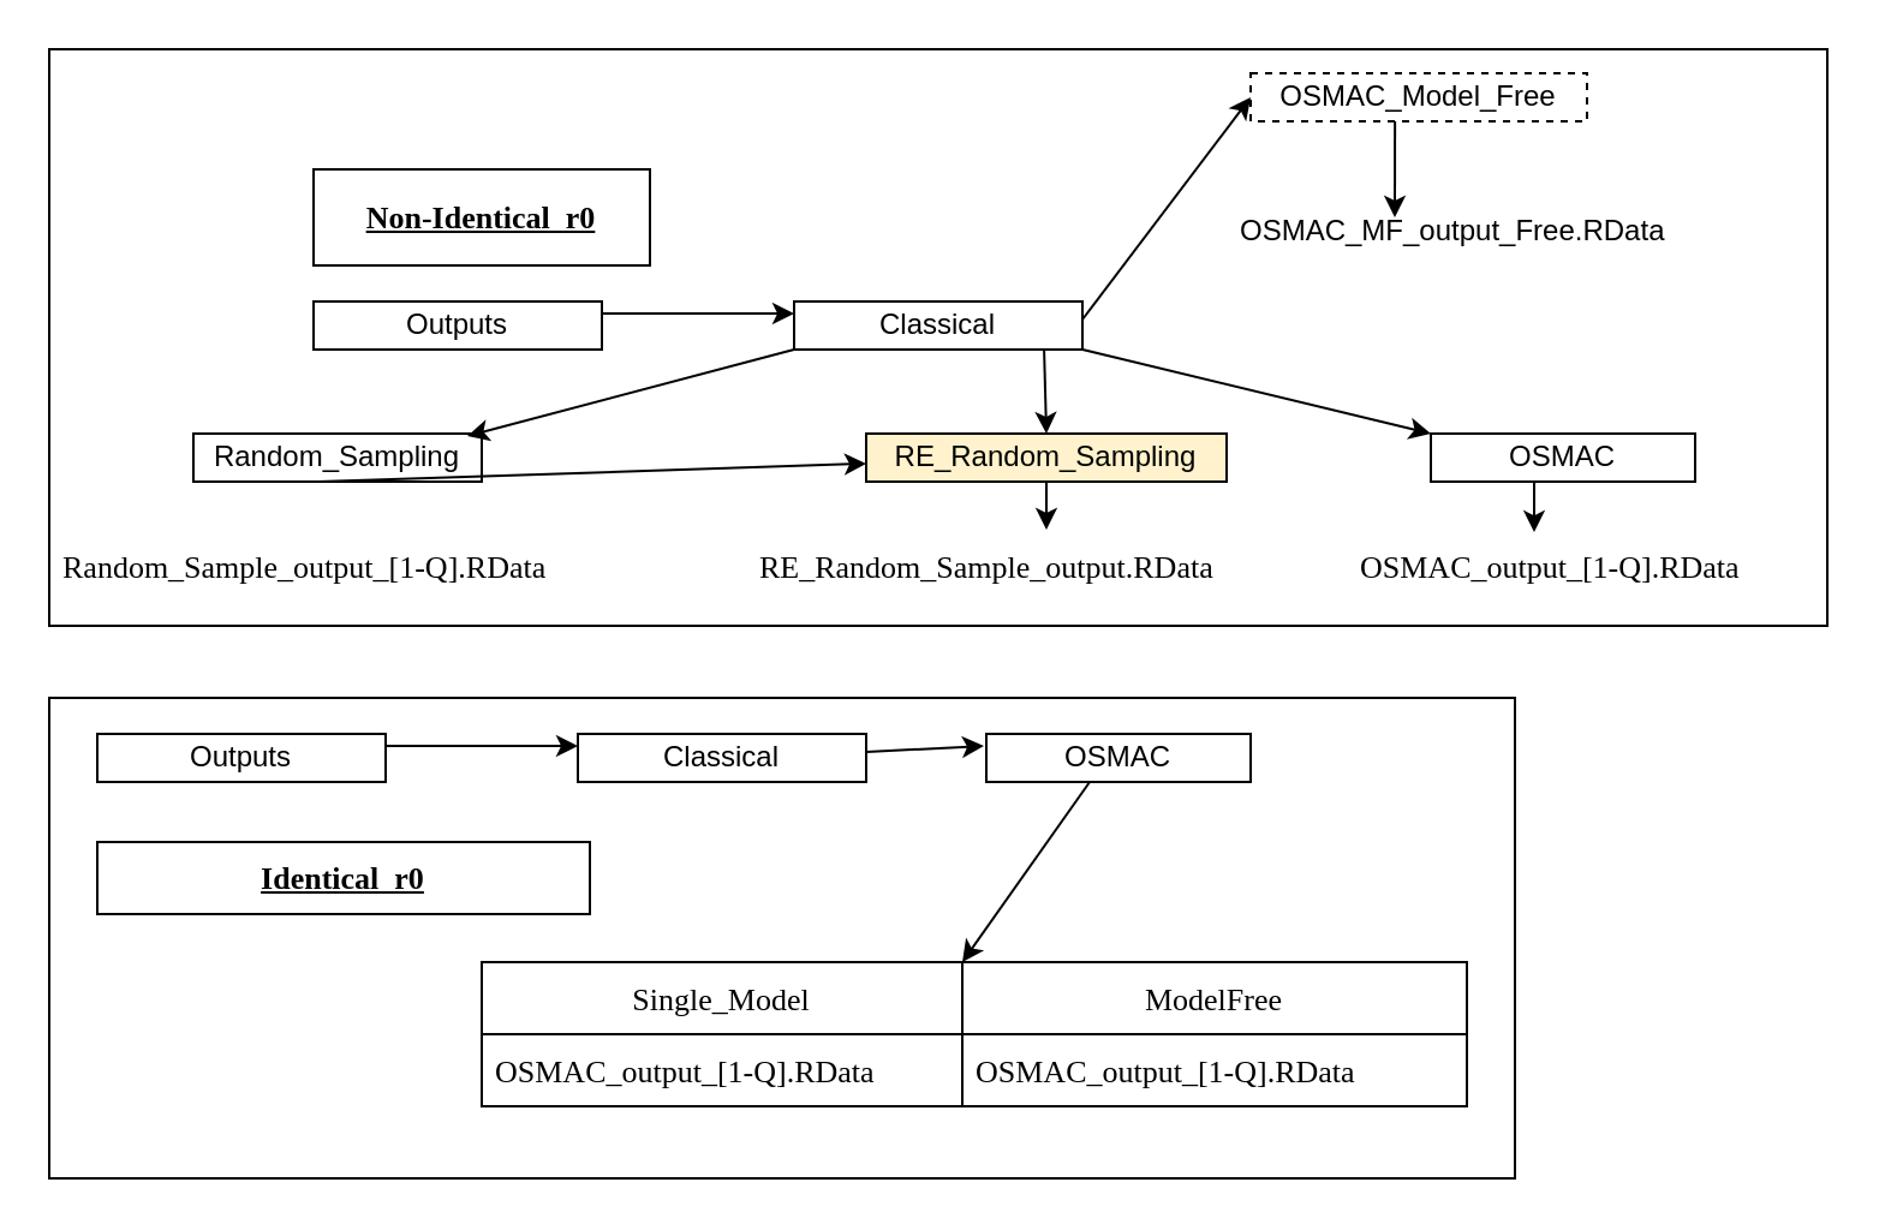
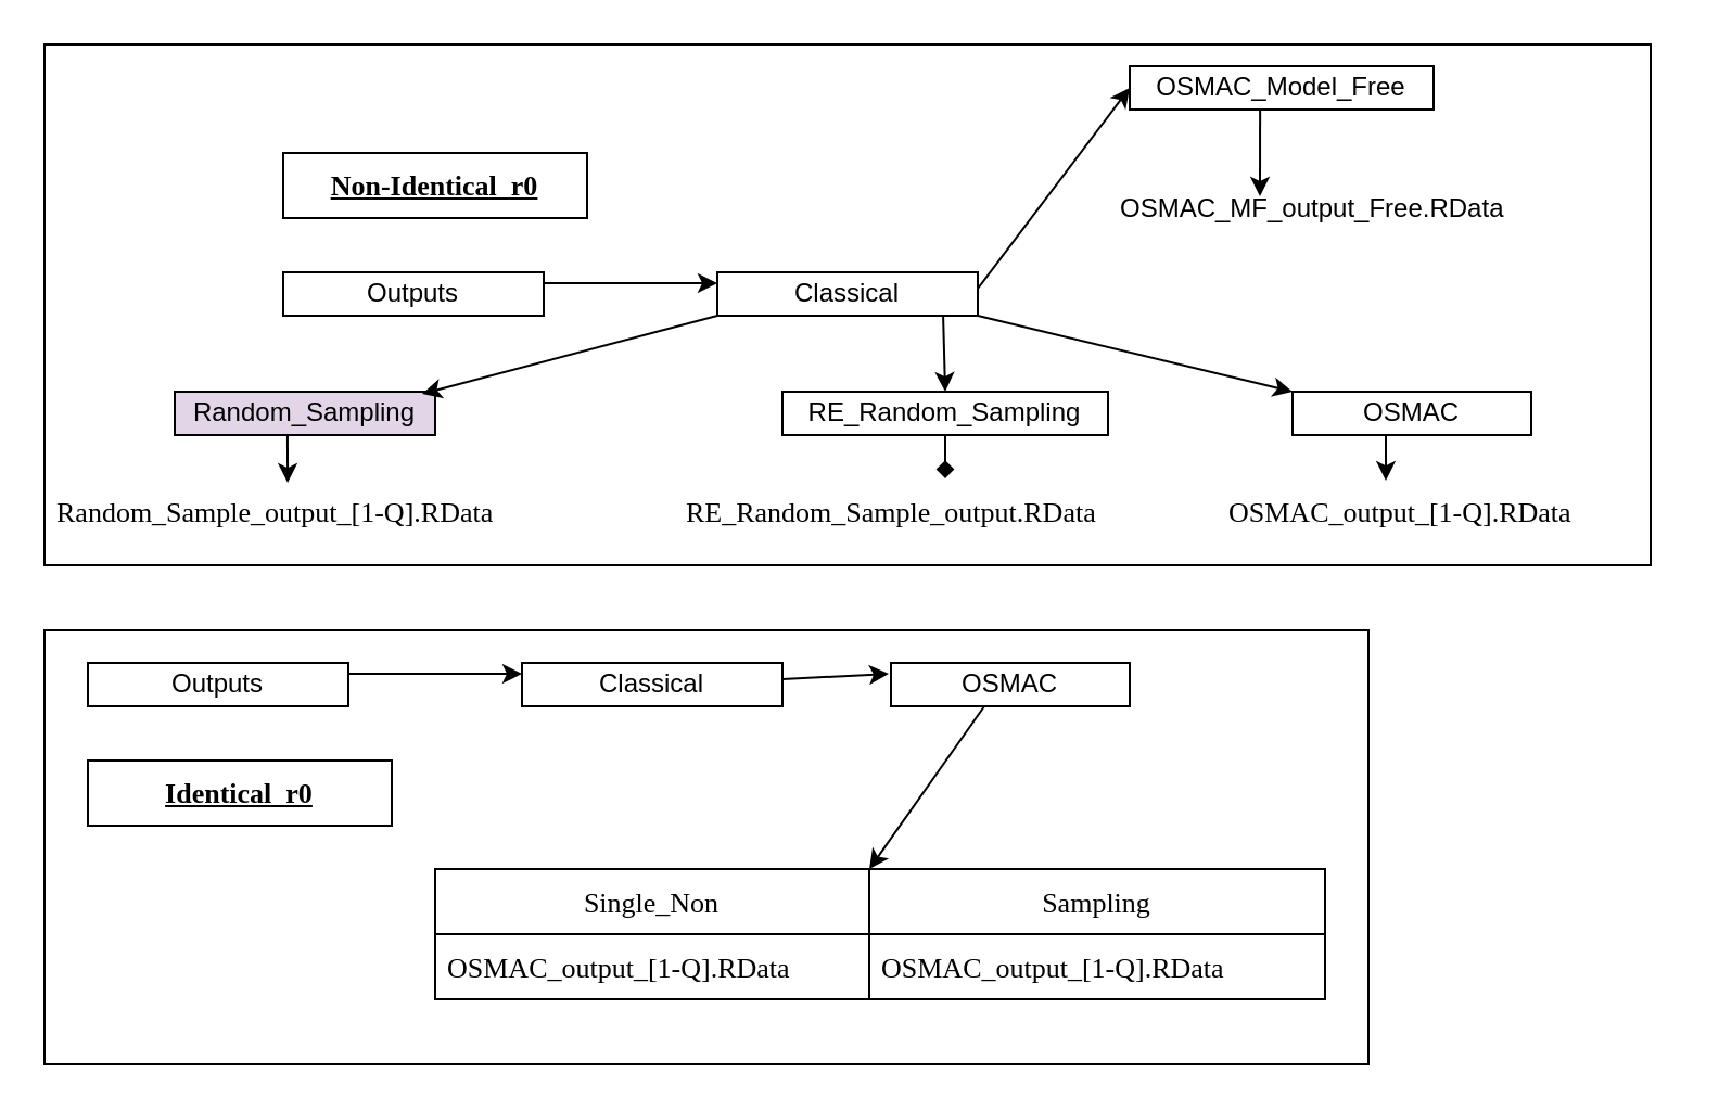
  <mxCell id="0" />
  <mxCell id="1" parent="0" />
  <mxCell id="2" value="" style="rounded=0;whiteSpace=wrap;html=1;fontFamily=Verdana;fontSize=13;fontColor=#000000;" parent="1" vertex="1"><mxGeometry x="20" y="20" width="740" height="240" as="geometry" /></mxCell>
  <mxCell id="3" value="Outputs" style="rounded=0;whiteSpace=wrap;html=1;" parent="1" vertex="1"><mxGeometry x="130" y="125" width="120" height="20" as="geometry" /></mxCell>
  <mxCell id="4" value="Classical" style="rounded=0;whiteSpace=wrap;html=1;" parent="1" vertex="1"><mxGeometry x="330" y="125" width="120" height="20" as="geometry" /></mxCell>
- <mxCell id="5" value="Random_Sampling" style="rounded=0;whiteSpace=wrap;html=1;" parent="1" vertex="1"><mxGeometry x="80" y="180" width="120" height="20" as="geometry" /></mxCell>
- <mxCell id="6" value="RE_Random_Sampling" style="rounded=0;whiteSpace=wrap;html=1;fillColor=#fff2cc;" parent="1" vertex="1"><mxGeometry x="360" y="180" width="150" height="20" as="geometry" /></mxCell>
+ <mxCell id="5" value="Random_Sampling" style="rounded=0;whiteSpace=wrap;html=1;fillColor=#e1d5e7;" parent="1" vertex="1"><mxGeometry x="80" y="180" width="120" height="20" as="geometry" /></mxCell>
+ <mxCell id="6" value="RE_Random_Sampling" style="rounded=0;whiteSpace=wrap;html=1;" parent="1" vertex="1"><mxGeometry x="360" y="180" width="150" height="20" as="geometry" /></mxCell>
  <mxCell id="7" value="OSMAC" style="rounded=0;whiteSpace=wrap;html=1;" parent="1" vertex="1"><mxGeometry x="595" y="180" width="110" height="20" as="geometry" /></mxCell>
  <mxCell id="8" value="" style="endArrow=classic;html=1;exitX=1;exitY=0.25;exitDx=0;exitDy=0;" parent="1" source="3" edge="1"><mxGeometry width="50" height="50" relative="1" as="geometry"><mxPoint x="280" y="180" as="sourcePoint" /><mxPoint x="330" y="130" as="targetPoint" /></mxGeometry></mxCell>
  <mxCell id="9" value="" style="endArrow=classic;html=1;exitX=1;exitY=0.25;exitDx=0;exitDy=0;entryX=0;entryY=0.5;entryDx=0;entryDy=0;" parent="1" edge="1" target="14"><mxGeometry width="50" height="50" relative="1" as="geometry"><mxPoint x="450" y="132.5" as="sourcePoint" /><mxPoint x="499" y="130" as="targetPoint" /></mxGeometry></mxCell>
  <mxCell id="10" value="" style="endArrow=classic;html=1;exitX=0;exitY=1;exitDx=0;exitDy=0;entryX=0.95;entryY=0.05;entryDx=0;entryDy=0;entryPerimeter=0;" parent="1" source="4" target="5" edge="1"><mxGeometry width="50" height="50" relative="1" as="geometry"><mxPoint x="500" y="150" as="sourcePoint" /><mxPoint x="215" y="250" as="targetPoint" /></mxGeometry></mxCell>
  <mxCell id="11" value="" style="endArrow=classic;html=1;exitX=0.867;exitY=1;exitDx=0;exitDy=0;entryX=0.5;entryY=0;entryDx=0;entryDy=0;exitPerimeter=0;" parent="1" source="4" target="6" edge="1"><mxGeometry width="50" height="50" relative="1" as="geometry"><mxPoint x="531.95" y="152.01" as="sourcePoint" /><mxPoint x="982" y="412.52" as="targetPoint" /></mxGeometry></mxCell>
  <mxCell id="12" value="" style="endArrow=classic;html=1;exitX=1;exitY=1;exitDx=0;exitDy=0;entryX=0;entryY=0;entryDx=0;entryDy=0;" parent="1" source="4" edge="1" target="7"><mxGeometry width="50" height="50" relative="1" as="geometry"><mxPoint x="641" y="150.99" as="sourcePoint" /><mxPoint x="641" y="180" as="targetPoint" /></mxGeometry></mxCell>
- <mxCell id="13" value="&lt;b&gt;&lt;u&gt;Non-Identical_r0&lt;/u&gt;&lt;/b&gt;" style="rounded=0;whiteSpace=wrap;html=1;fontFamily=Verdana;fontSize=13;fontColor=#000000;" parent="1" vertex="1"><mxGeometry x="130" y="70" width="140" height="40" as="geometry" /></mxCell>
- <mxCell id="14" value="OSMAC_Model_Free" style="rounded=0;whiteSpace=wrap;html=1;dashed=1;" parent="1" vertex="1"><mxGeometry x="520" y="30" width="140" height="20" as="geometry" /></mxCell>
- <mxCell id="15" value="" style="endArrow=classic;html=1;rounded=0;fontFamily=Verdana;fontSize=13;fontColor=#000000;exitX=0.5;exitY=1;exitDx=0;exitDy=0;" parent="1" source="6" target="30" edge="1"><mxGeometry width="50" height="50" relative="1" as="geometry"><mxPoint x="510" y="370" as="sourcePoint" /><mxPoint x="175" y="340" as="targetPoint" /></mxGeometry></mxCell>
+ <mxCell id="13" value="&lt;b&gt;&lt;u&gt;Non-Identical_r0&lt;/u&gt;&lt;/b&gt;" style="rounded=0;whiteSpace=wrap;html=1;fontFamily=Verdana;fontSize=13;fontColor=#000000;" parent="1" vertex="1"><mxGeometry x="130" y="70" width="140" height="30" as="geometry" /></mxCell>
+ <mxCell id="14" value="OSMAC_Model_Free" style="rounded=0;whiteSpace=wrap;html=1;" parent="1" vertex="1"><mxGeometry x="520" y="30" width="140" height="20" as="geometry" /></mxCell>
+ <mxCell id="15" value="" style="endArrow=diamond;html=1;rounded=0;fontFamily=Verdana;fontSize=13;fontColor=#000000;exitX=0.5;exitY=1;exitDx=0;exitDy=0;" parent="1" source="6" target="30" edge="1"><mxGeometry width="50" height="50" relative="1" as="geometry"><mxPoint x="510" y="370" as="sourcePoint" /><mxPoint x="175" y="340" as="targetPoint" /></mxGeometry></mxCell>
  <mxCell id="16" value="" style="endArrow=classic;html=1;rounded=0;fontFamily=Verdana;fontSize=13;fontColor=#000000;exitX=0.391;exitY=1;exitDx=0;exitDy=0;exitPerimeter=0;entryX=0.425;entryY=0.017;entryDx=0;entryDy=0;entryPerimeter=0;" parent="1" source="7" edge="1"><mxGeometry width="50" height="50" relative="1" as="geometry"><mxPoint x="510" y="370" as="sourcePoint" /><mxPoint x="638" y="221.02" as="targetPoint" /></mxGeometry></mxCell>
  <mxCell id="17" value="" style="rounded=0;whiteSpace=wrap;html=1;fontFamily=Verdana;fontSize=13;fontColor=#000000;" parent="1" vertex="1"><mxGeometry x="20" y="290" width="610" height="200" as="geometry" /></mxCell>
  <mxCell id="18" value="Outputs" style="rounded=0;whiteSpace=wrap;html=1;" parent="1" vertex="1"><mxGeometry x="40" y="305" width="120" height="20" as="geometry" /></mxCell>
  <mxCell id="19" value="Classical" style="rounded=0;whiteSpace=wrap;html=1;" parent="1" vertex="1"><mxGeometry x="240" y="305" width="120" height="20" as="geometry" /></mxCell>
  <mxCell id="20" value="OSMAC" style="rounded=0;whiteSpace=wrap;html=1;" parent="1" vertex="1"><mxGeometry x="410" y="305" width="110" height="20" as="geometry" /></mxCell>
  <mxCell id="21" value="" style="endArrow=classic;html=1;exitX=1;exitY=0.25;exitDx=0;exitDy=0;" parent="1" source="18" edge="1"><mxGeometry width="50" height="50" relative="1" as="geometry"><mxPoint x="190" y="360" as="sourcePoint" /><mxPoint x="240" y="310" as="targetPoint" /></mxGeometry></mxCell>
  <mxCell id="22" value="" style="endArrow=classic;html=1;exitX=1;exitY=0.25;exitDx=0;exitDy=0;" parent="1" edge="1"><mxGeometry width="50" height="50" relative="1" as="geometry"><mxPoint x="360" y="312.5" as="sourcePoint" /><mxPoint x="409" y="310" as="targetPoint" /></mxGeometry></mxCell>
- <mxCell id="23" value="&lt;b&gt;&lt;u&gt;Identical_r0&lt;/u&gt;&lt;/b&gt;" style="rounded=0;whiteSpace=wrap;html=1;fontFamily=Verdana;fontSize=13;fontColor=#000000;" parent="1" vertex="1"><mxGeometry x="40" y="350" width="205" height="30" as="geometry" /></mxCell>
- <mxCell id="24" value="Single_Model" style="swimlane;fontStyle=0;childLayout=stackLayout;horizontal=1;startSize=30;horizontalStack=0;resizeParent=1;resizeParentMax=0;resizeLast=0;collapsible=1;marginBottom=0;fontFamily=Verdana;fontSize=13;fontColor=#000000;" parent="1" vertex="1"><mxGeometry x="200" y="400" width="200" height="60" as="geometry" /></mxCell>
+ <mxCell id="23" value="&lt;b&gt;&lt;u&gt;Identical_r0&lt;/u&gt;&lt;/b&gt;" style="rounded=0;whiteSpace=wrap;html=1;fontFamily=Verdana;fontSize=13;fontColor=#000000;" parent="1" vertex="1"><mxGeometry x="40" y="350" width="140" height="30" as="geometry" /></mxCell>
+ <mxCell id="24" value="Single_Non" style="swimlane;fontStyle=0;childLayout=stackLayout;horizontal=1;startSize=30;horizontalStack=0;resizeParent=1;resizeParentMax=0;resizeLast=0;collapsible=1;marginBottom=0;fontFamily=Verdana;fontSize=13;fontColor=#000000;" parent="1" vertex="1"><mxGeometry x="200" y="400" width="200" height="60" as="geometry" /></mxCell>
  <mxCell id="25" value="OSMAC_output_[1-Q].RData" style="text;strokeColor=none;fillColor=none;align=left;verticalAlign=middle;spacingLeft=4;spacingRight=4;overflow=hidden;points=[[0,0.5],[1,0.5]];portConstraint=eastwest;rotatable=0;fontFamily=Verdana;fontSize=13;fontColor=#000000;" parent="24" vertex="1"><mxGeometry y="30" width="200" height="30" as="geometry" /></mxCell>
- <mxCell id="26" value="ModelFree" style="swimlane;fontStyle=0;childLayout=stackLayout;horizontal=1;startSize=30;horizontalStack=0;resizeParent=1;resizeParentMax=0;resizeLast=0;collapsible=1;marginBottom=0;fontFamily=Verdana;fontSize=13;fontColor=#000000;" parent="1" vertex="1"><mxGeometry x="400" y="400" width="210" height="60" as="geometry" /></mxCell>
+ <mxCell id="26" value="Sampling" style="swimlane;fontStyle=0;childLayout=stackLayout;horizontal=1;startSize=30;horizontalStack=0;resizeParent=1;resizeParentMax=0;resizeLast=0;collapsible=1;marginBottom=0;fontFamily=Verdana;fontSize=13;fontColor=#000000;" parent="1" vertex="1"><mxGeometry x="400" y="400" width="210" height="60" as="geometry" /></mxCell>
  <mxCell id="27" value="OSMAC_output_[1-Q].RData" style="text;strokeColor=none;fillColor=none;align=left;verticalAlign=middle;spacingLeft=4;spacingRight=4;overflow=hidden;points=[[0,0.5],[1,0.5]];portConstraint=eastwest;rotatable=0;fontFamily=Verdana;fontSize=13;fontColor=#000000;" parent="26" vertex="1"><mxGeometry y="30" width="210" height="30" as="geometry" /></mxCell>
  <mxCell id="28" value="" style="endArrow=classic;html=1;rounded=0;fontFamily=Verdana;fontSize=13;fontColor=#000000;exitX=0.391;exitY=1;exitDx=0;exitDy=0;exitPerimeter=0;entryX=0;entryY=0;entryDx=0;entryDy=0;" parent="1" source="20" target="26" edge="1"><mxGeometry width="50" height="50" relative="1" as="geometry"><mxPoint x="420" y="550" as="sourcePoint" /><mxPoint x="470" y="500" as="targetPoint" /></mxGeometry></mxCell>
  <mxCell id="29" value="Random_Sample_output_[1-Q].RData" style="text;strokeColor=none;fillColor=none;align=left;verticalAlign=middle;spacingLeft=4;spacingRight=4;overflow=hidden;points=[[0,0.5],[1,0.5]];portConstraint=eastwest;rotatable=0;fontFamily=Verdana;fontSize=13;fontColor=#000000;" parent="1" vertex="1"><mxGeometry x="20" y="220" width="260" height="30" as="geometry" /></mxCell>
  <mxCell id="30" value="RE_Random_Sample_output.RData" style="text;strokeColor=none;fillColor=none;align=left;verticalAlign=middle;spacingLeft=4;spacingRight=4;overflow=hidden;points=[[0,0.5],[1,0.5]];portConstraint=eastwest;rotatable=0;fontFamily=Verdana;fontSize=13;fontColor=#000000;" parent="1" vertex="1"><mxGeometry x="310" y="220" width="250" height="30" as="geometry" /></mxCell>
  <mxCell id="31" value="OSMAC_output_[1-Q].RData" style="text;strokeColor=none;fillColor=none;align=left;verticalAlign=middle;spacingLeft=4;spacingRight=4;overflow=hidden;points=[[0,0.5],[1,0.5]];portConstraint=eastwest;rotatable=0;fontFamily=Verdana;fontSize=13;fontColor=#000000;" parent="1" vertex="1"><mxGeometry x="560" y="220" width="210" height="30" as="geometry" /></mxCell>
- <mxCell id="32" value="" style="endArrow=classic;html=1;rounded=0;exitX=0.433;exitY=1;exitDx=0;exitDy=0;exitPerimeter=0;" edge="1" parent="1" source="5" target="6"><mxGeometry width="50" height="50" relative="1" as="geometry"><mxPoint x="520" y="460" as="sourcePoint" /><mxPoint x="570" y="410" as="targetPoint" /></mxGeometry></mxCell>
+ <mxCell id="32" value="" style="endArrow=classic;html=1;rounded=0;exitX=0.433;exitY=1;exitDx=0;exitDy=0;exitPerimeter=0;entryX=0.431;entryY=0.067;entryDx=0;entryDy=0;entryPerimeter=0;" edge="1" parent="1" source="5" target="29"><mxGeometry width="50" height="50" relative="1" as="geometry"><mxPoint x="520" y="460" as="sourcePoint" /><mxPoint x="570" y="410" as="targetPoint" /></mxGeometry></mxCell>
  <mxCell id="33" value="OSMAC_MF_output_Free.RData" style="text;strokeColor=none;fillColor=none;align=left;verticalAlign=middle;spacingLeft=4;spacingRight=4;overflow=hidden;points=[[0,0.5],[1,0.5]];portConstraint=eastwest;rotatable=0;" vertex="1" parent="1"><mxGeometry x="510" y="80" width="200" height="30" as="geometry" /></mxCell>
  <mxCell id="34" value="" style="endArrow=classic;html=1;rounded=0;exitX=0.429;exitY=1;exitDx=0;exitDy=0;exitPerimeter=0;" edge="1" parent="1" source="14"><mxGeometry width="50" height="50" relative="1" as="geometry"><mxPoint x="520" y="190" as="sourcePoint" /><mxPoint x="580" y="90" as="targetPoint" /></mxGeometry></mxCell>
